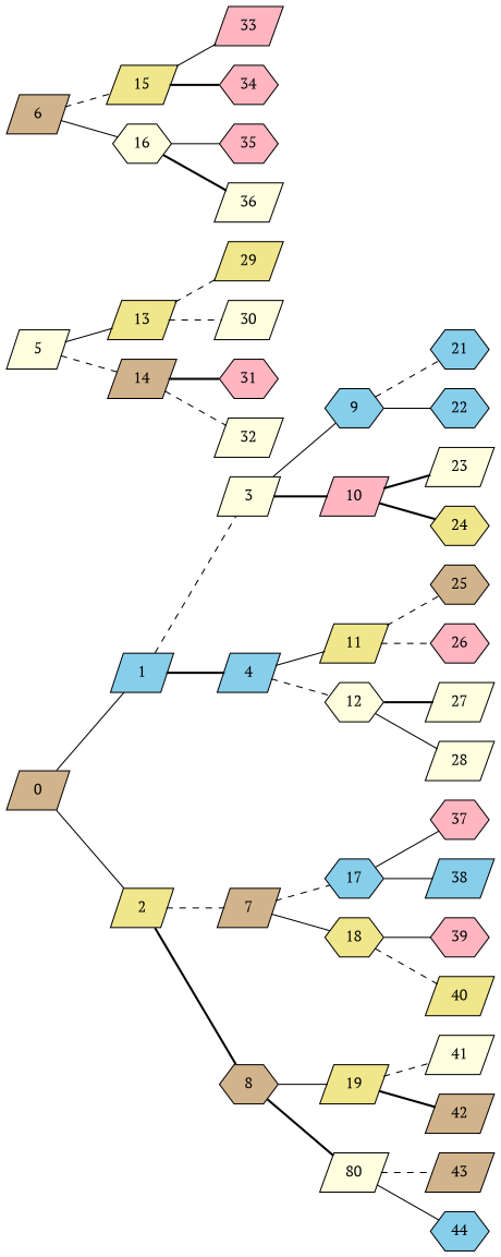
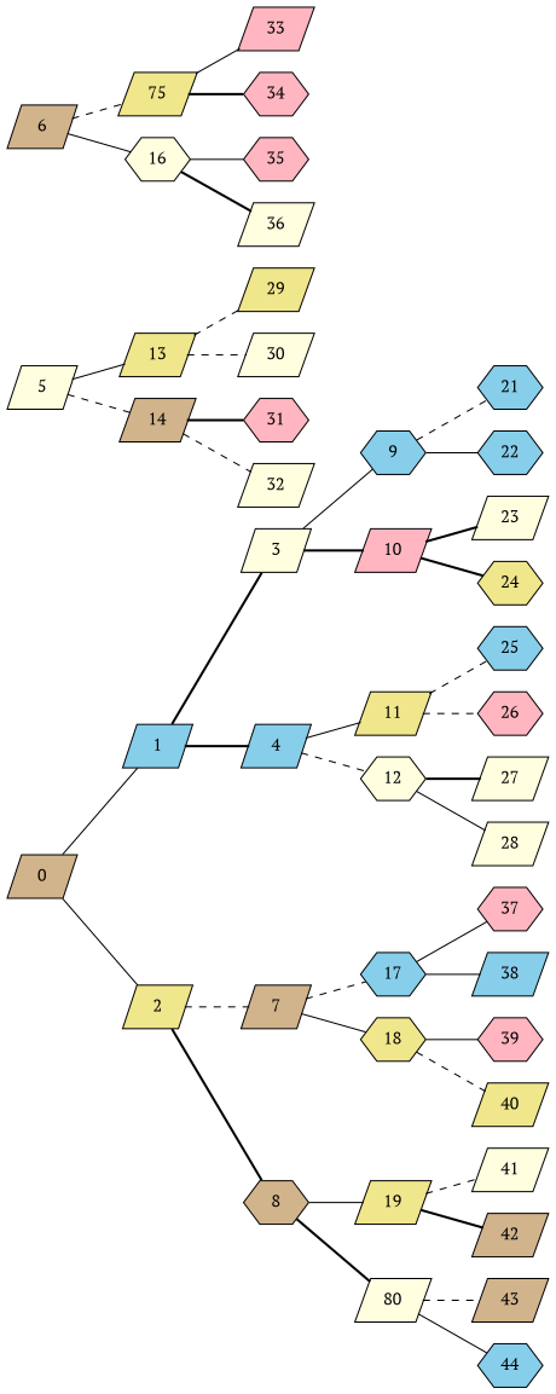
  graph {
    fontname="PT Serif"
    rankdir=LR
    node [fillcolor=lightyellow fontname="PT Serif" shape=parallelogram style=filled]
    edge [fontname="PT Serif" style=solid]
    0 [fillcolor=tan]
    1 [fillcolor=skyblue]
    2 [fillcolor=khaki]
    3
    4 [fillcolor=skyblue]
    7 [fillcolor=tan]
    8 [fillcolor=tan shape=hexagon]
    9 [fillcolor=skyblue shape=hexagon]
    10 [fillcolor=lightpink]
    11 [fillcolor=khaki]
    12 [shape=hexagon]
    17 [fillcolor=skyblue shape=hexagon]
    18 [fillcolor=khaki shape=hexagon]
    19 [fillcolor=khaki]
    n15 [label=80]
    21 [fillcolor=skyblue shape=hexagon]
    22 [fillcolor=skyblue shape=hexagon]
    23
    24 [fillcolor=khaki shape=hexagon]
-   25 [fillcolor=tan shape=hexagon]
+   25 [fillcolor=skyblue shape=hexagon]
    26 [fillcolor=lightpink shape=hexagon]
    27
    28
    13 [fillcolor=khaki]
    5
    14 [fillcolor=tan]
    29 [fillcolor=khaki]
    30
    31 [fillcolor=lightpink shape=hexagon]
    32
    6 [fillcolor=tan]
-   15 [fillcolor=khaki]
+   15 [fillcolor=khaki label=75]
    16 [shape=hexagon]
    33 [fillcolor=lightpink]
    34 [fillcolor=lightpink shape=hexagon]
    35 [fillcolor=lightpink shape=hexagon]
    36
    37 [fillcolor=lightpink shape=hexagon]
    38 [fillcolor=skyblue]
    39 [fillcolor=lightpink shape=hexagon]
    40 [fillcolor=khaki]
    41
    42 [fillcolor=tan]
    43 [fillcolor=tan]
    44 [fillcolor=skyblue shape=hexagon]
    0 -- 1
    0 -- 2
-   1 -- 3 [style=dashed]
+   1 -- 3 [style=bold]
    1 -- 4 [style=bold]
    2 -- 7 [style=dashed]
    2 -- 8 [style=bold]
    3 -- 9
    3 -- 10 [style=bold]
    4 -- 11
    4 -- 12 [style=dashed]
    7 -- 17 [style=dashed]
    7 -- 18
    8 -- 19
    8 -- n15 [style=bold]
    9 -- 21 [style=dashed]
    9 -- 22
    10 -- 23 [style=bold]
    10 -- 24 [style=bold]
    11 -- 25 [style=dashed]
    11 -- 26 [style=dashed]
    12 -- 27 [style=bold]
    12 -- 28
    17 -- 37
    17 -- 38
    18 -- 39
    18 -- 40 [style=dashed]
    19 -- 41 [style=dashed]
    19 -- 42 [style=bold]
    n15 -- 43 [style=dashed]
    n15 -- 44
    13 -- 29 [style=dashed]
    13 -- 30 [style=dashed]
    5 -- 13
    5 -- 14 [style=dashed]
    14 -- 31 [style=bold]
    14 -- 32 [style=dashed]
    6 -- 15 [style=dashed]
    6 -- 16
    15 -- 33
    15 -- 34 [style=bold]
    16 -- 35
    16 -- 36 [style=bold]
  }
